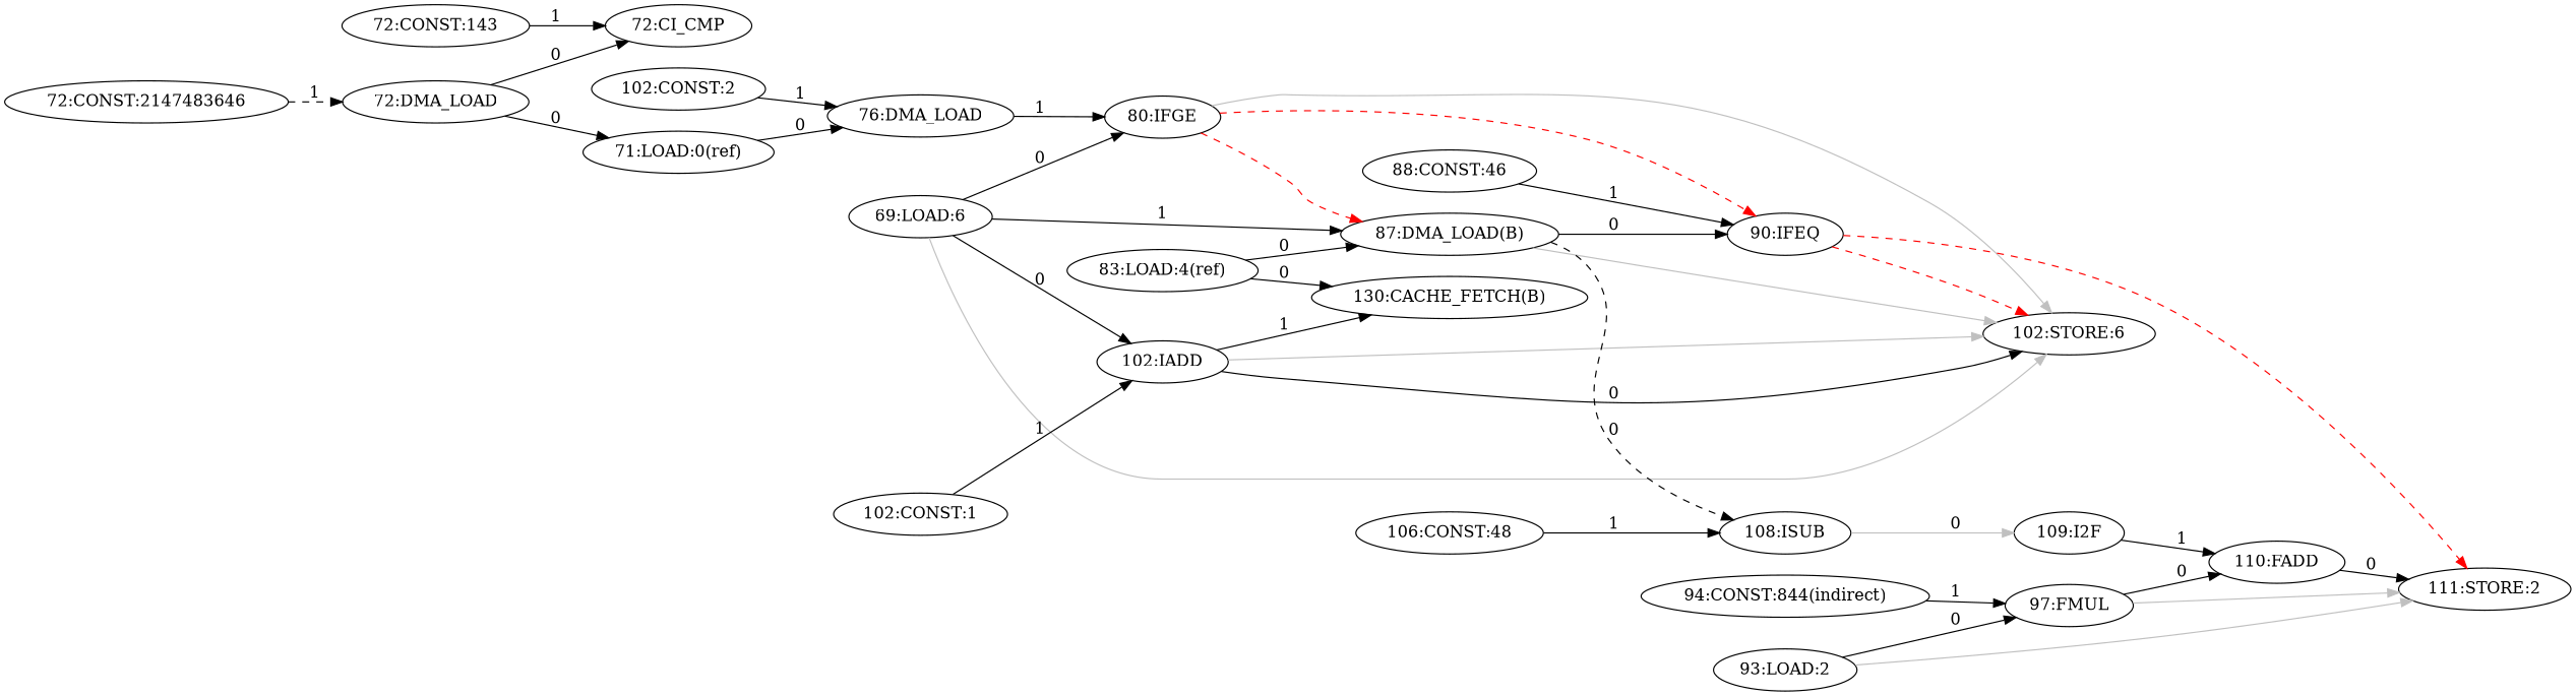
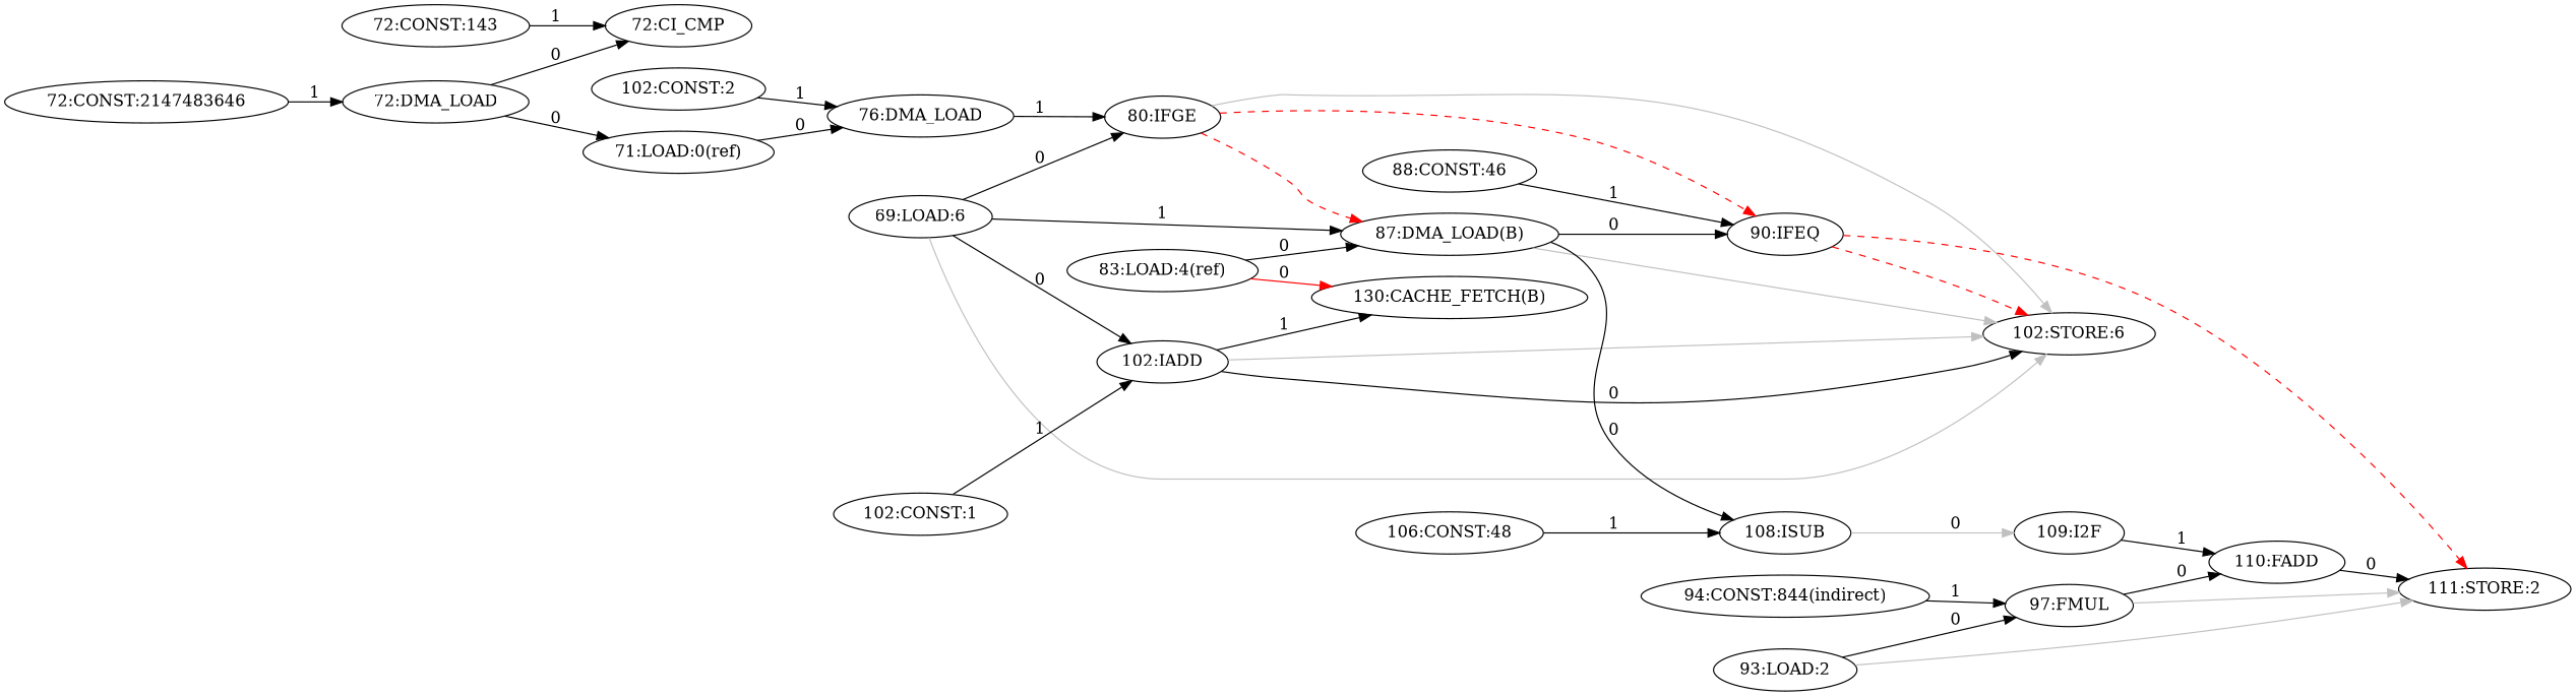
  digraph {
    rankdir=LR
    "102:IADD"
    "102:STORE:6"
    "130:CACHE_FETCH(B)"
    "69:LOAD:6"
    "80:IFGE"
    "87:DMA_LOAD(B)"
    "90:IFEQ"
    "108:ISUB"
    "111:STORE:2"
    "109:I2F"
    "76:DMA_LOAD"
    "83:LOAD:4(ref)"
    "102:CONST:1"
    "71:LOAD:0(ref)"
    "72:DMA_LOAD"
    "72:CI_CMP"
    "72:CONST:2147483646"
    "102:CONST:2"
    "72:CONST:143"
    "88:CONST:46"
    "110:FADD"
    "106:CONST:48"
    "93:LOAD:2"
    "97:FMUL"
    "94:CONST:844(indirect)"
    "102:IADD" -> "102:STORE:6" [label=0]
    "102:IADD" -> "102:STORE:6" [color=gray]
    "102:IADD" -> "130:CACHE_FETCH(B)" [label=1]
    "69:LOAD:6" -> "102:IADD" [label=0]
    "69:LOAD:6" -> "102:STORE:6" [color=gray]
    "69:LOAD:6" -> "80:IFGE" [label=0]
    "69:LOAD:6" -> "87:DMA_LOAD(B)" [label=1]
    "80:IFGE" -> "102:STORE:6" [color=gray]
    "80:IFGE" -> "87:DMA_LOAD(B)" [color=red style=dashed]
    "80:IFGE" -> "90:IFEQ" [color=red style=dashed]
    "87:DMA_LOAD(B)" -> "102:STORE:6" [color=gray]
    "87:DMA_LOAD(B)" -> "90:IFEQ" [label=0]
-   "87:DMA_LOAD(B)" -> "108:ISUB" [label=0 style=dashed]
+   "87:DMA_LOAD(B)" -> "108:ISUB" [label=0]
    "90:IFEQ" -> "102:STORE:6" [color=red style=dashed]
    "90:IFEQ" -> "111:STORE:2" [color=red style=dashed]
    "108:ISUB" -> "109:I2F" [color=gray label=0]
    "109:I2F" -> "110:FADD" [label=1]
    "76:DMA_LOAD" -> "80:IFGE" [label=1]
-   "83:LOAD:4(ref)" -> "130:CACHE_FETCH(B)" [label=0]
+   "83:LOAD:4(ref)" -> "130:CACHE_FETCH(B)" [label=0 color=red]
    "83:LOAD:4(ref)" -> "87:DMA_LOAD(B)" [label=0]
    "102:CONST:1" -> "102:IADD" [label=1]
    "71:LOAD:0(ref)" -> "76:DMA_LOAD" [label=0]
    "72:DMA_LOAD" -> "71:LOAD:0(ref)" [label=0]
    "72:DMA_LOAD" -> "72:CI_CMP" [label=0]
-   "72:CONST:2147483646" -> "72:DMA_LOAD" [label=1 style=dashed]
+   "72:CONST:2147483646" -> "72:DMA_LOAD" [label=1]
    "102:CONST:2" -> "76:DMA_LOAD" [label=1]
    "72:CONST:143" -> "72:CI_CMP" [label=1]
    "88:CONST:46" -> "90:IFEQ" [label=1]
    "110:FADD" -> "111:STORE:2" [label=0]
    "106:CONST:48" -> "108:ISUB" [label=1]
    "93:LOAD:2" -> "111:STORE:2" [color=gray]
    "93:LOAD:2" -> "97:FMUL" [label=0]
    "97:FMUL" -> "111:STORE:2" [color=gray]
    "97:FMUL" -> "110:FADD" [label=0]
    "94:CONST:844(indirect)" -> "97:FMUL" [label=1]
  }
